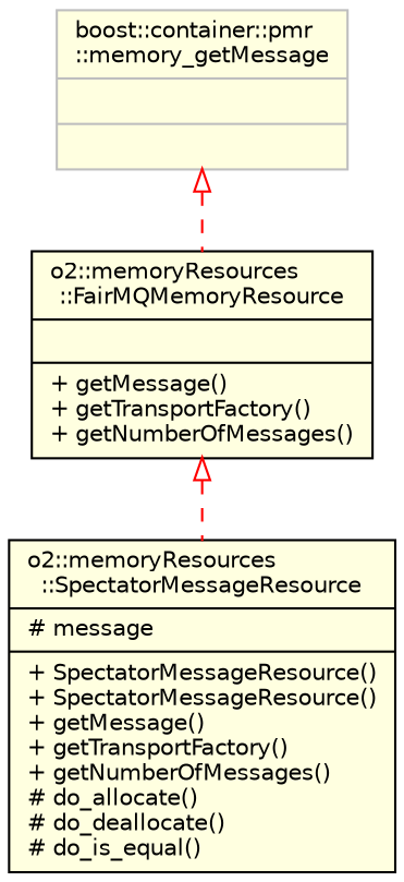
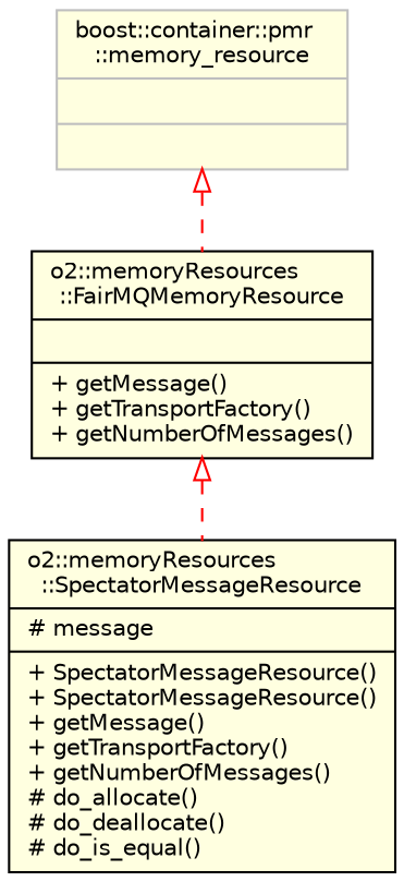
  digraph {
    node [color=black fillcolor=lightyellow fontname=Helvetica fontsize=10 shape=record style=filled]
    edge [arrowtail=onormal color=red dir=back fontname=Helvetica fontsize=10 labelfontname=Helvetica labelfontsize=10 style=dashed]
    n1 [fontcolor=black height=0.2 label="{o2::memoryResources\l::SpectatorMessageResource\n|# message\l|+ SpectatorMessageResource()\l+ SpectatorMessageResource()\l+ getMessage()\l+ getTransportFactory()\l+ getNumberOfMessages()\l# do_allocate()\l# do_deallocate()\l# do_is_equal()\l}" width=0.4]
    n2 [height=0.2 label="{o2::memoryResources\l::FairMQMemoryResource\n||+ getMessage()\l+ getTransportFactory()\l+ getNumberOfMessages()\l}" width=0.4]
-   n3 [color=grey75 height=0.2 label="{boost::container::pmr\l::memory_getMessage\n||}" width=0.4]
+   n3 [color=grey75 height=0.2 label="{boost::container::pmr\l::memory_resource\n||}" width=0.4]
    n2 -> n1
    n3 -> n2
  }
